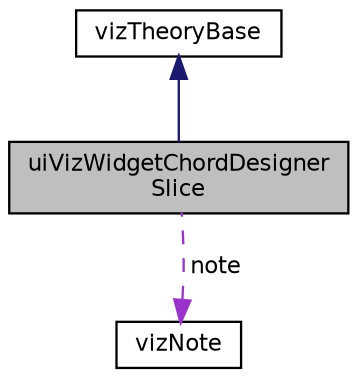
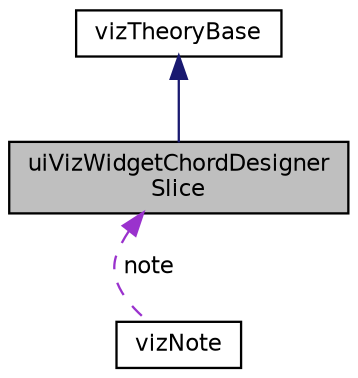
  digraph {
    node [color=black fillcolor=white fontname=Helvetica fontsize=10 shape=record style=filled]
    edge [dir=back fontname=Helvetica fontsize=10 labelfontname=Helvetica labelfontsize=10]
    n1 [fillcolor=grey75 fontcolor=black height=0.2 label="uiVizWidgetChordDesigner\lSlice" width=0.4]
    n2 [height=0.2 label=vizNote width=0.4]
    n3 [height=0.2 label=vizTheoryBase width=0.4]
-   n2 -> n1 [color=darkorchid3 label=" note" style=dashed]
+   n1 -> n2 [color=darkorchid3 label=" note" style=dashed]
    n3 -> n1 [color=midnightblue style=solid]
  }
